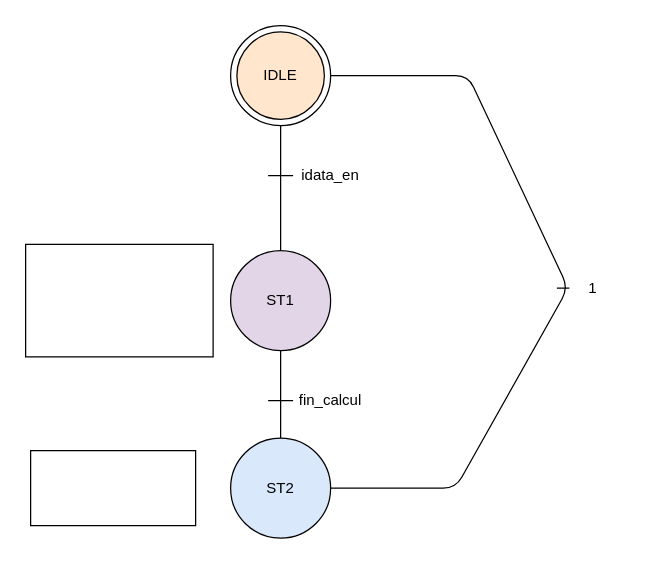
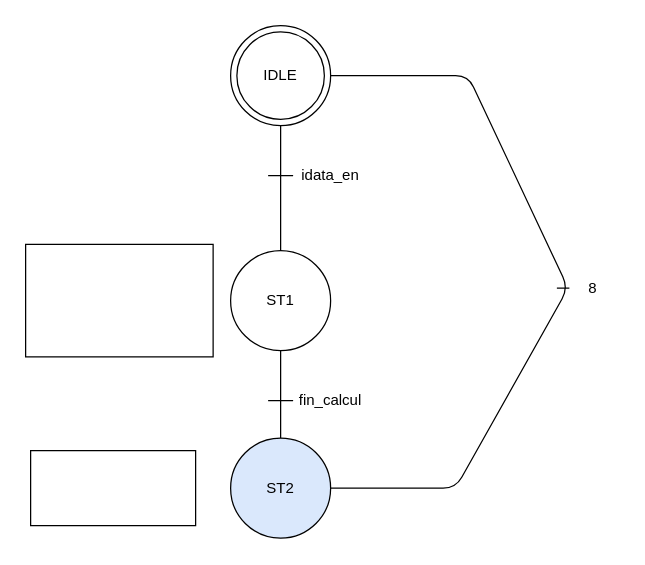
  <mxCell id="0" />
  <mxCell id="1" parent="0" />
  <mxCell id="2" value="" style="rounded=0;whiteSpace=wrap;html=1;fillColor=none;" parent="1" vertex="1"><mxGeometry x="24" y="360" width="132" height="60" as="geometry" /></mxCell>
- <mxCell id="3" value="ST1" style="ellipse;whiteSpace=wrap;html=1;aspect=fixed;fillColor=#e1d5e7;" parent="1" vertex="1"><mxGeometry x="184" y="200" width="80" height="80" as="geometry" /></mxCell>
+ <mxCell id="3" value="ST1" style="ellipse;whiteSpace=wrap;html=1;aspect=fixed;" parent="1" vertex="1"><mxGeometry x="184" y="200" width="80" height="80" as="geometry" /></mxCell>
  <mxCell id="4" value="" style="endArrow=none;html=1;entryX=0.5;entryY=1;entryDx=0;entryDy=0;" parent="1" edge="1"><mxGeometry width="50" height="50" relative="1" as="geometry"><mxPoint x="224" y="200" as="sourcePoint" /><mxPoint x="224" y="100" as="targetPoint" /></mxGeometry></mxCell>
  <mxCell id="5" value="" style="endArrow=none;html=1;exitX=1;exitY=0.5;exitDx=0;exitDy=0;entryX=1;entryY=0.5;entryDx=0;entryDy=0;" parent="1" edge="1"><mxGeometry width="50" height="50" relative="1" as="geometry"><mxPoint x="264" y="390" as="sourcePoint" /><mxPoint x="264" y="60" as="targetPoint" /><Array as="points"><mxPoint x="364" y="390" /><mxPoint x="454" y="230" /><mxPoint x="374" y="60" /></Array></mxGeometry></mxCell>
  <mxCell id="6" value="idata_en" style="text;html=1;strokeColor=none;fillColor=none;align=center;verticalAlign=middle;whiteSpace=wrap;rounded=0;" parent="1" vertex="1"><mxGeometry x="244" y="130" width="40" height="20" as="geometry" /></mxCell>
  <mxCell id="7" value="" style="endArrow=none;html=1;" parent="1" edge="1"><mxGeometry width="50" height="50" relative="1" as="geometry"><mxPoint x="214" y="140" as="sourcePoint" /><mxPoint x="234" y="140" as="targetPoint" /></mxGeometry></mxCell>
  <mxCell id="8" value="" style="endArrow=none;html=1;" parent="1" edge="1"><mxGeometry width="50" height="50" relative="1" as="geometry"><mxPoint x="445" y="230" as="sourcePoint" /><mxPoint x="455" y="230" as="targetPoint" /></mxGeometry></mxCell>
  <mxCell id="9" value="" style="rounded=0;whiteSpace=wrap;html=1;fillColor=none;" parent="1" vertex="1"><mxGeometry x="20" y="195" width="150" height="90" as="geometry" /></mxCell>
  <mxCell id="10" value="" style="endArrow=none;html=1;entryX=0.5;entryY=1;entryDx=0;entryDy=0;exitX=0.5;exitY=0;exitDx=0;exitDy=0;" parent="1" target="3" edge="1"><mxGeometry width="50" height="50" relative="1" as="geometry"><mxPoint x="224" y="350" as="sourcePoint" /><mxPoint x="394" y="300" as="targetPoint" /></mxGeometry></mxCell>
  <mxCell id="11" value="fin_calcul" style="text;html=1;strokeColor=none;fillColor=none;align=center;verticalAlign=middle;whiteSpace=wrap;rounded=0;" parent="1" vertex="1"><mxGeometry x="244" y="310" width="40" height="20" as="geometry" /></mxCell>
  <mxCell id="12" value="" style="endArrow=none;html=1;" parent="1" edge="1"><mxGeometry width="50" height="50" relative="1" as="geometry"><mxPoint x="214" y="320" as="sourcePoint" /><mxPoint x="234" y="320" as="targetPoint" /></mxGeometry></mxCell>
- <mxCell id="13" value="1" style="text;html=1;strokeColor=none;fillColor=none;align=center;verticalAlign=middle;whiteSpace=wrap;rounded=0;" parent="1" vertex="1"><mxGeometry x="454" y="220" width="40" height="20" as="geometry" /></mxCell>
+ <mxCell id="13" value="8" style="text;html=1;strokeColor=none;fillColor=none;align=center;verticalAlign=middle;whiteSpace=wrap;rounded=0;" parent="1" vertex="1"><mxGeometry x="454" y="220" width="40" height="20" as="geometry" /></mxCell>
  <mxCell id="14" value="ST2" style="ellipse;whiteSpace=wrap;html=1;aspect=fixed;fillColor=#dae8fc;" parent="1" vertex="1"><mxGeometry x="184" y="350" width="80" height="80" as="geometry" /></mxCell>
  <mxCell id="15" value="" style="ellipse;whiteSpace=wrap;html=1;aspect=fixed;" vertex="1" parent="1"><mxGeometry x="184" y="20" width="80" height="80" as="geometry" /></mxCell>
- <mxCell id="16" value="IDLE" style="ellipse;whiteSpace=wrap;html=1;aspect=fixed;fillColor=#ffe6cc;" vertex="1" parent="1"><mxGeometry x="189" y="25" width="70" height="70" as="geometry" /></mxCell>
+ <mxCell id="16" value="IDLE" style="ellipse;whiteSpace=wrap;html=1;aspect=fixed;" vertex="1" parent="1"><mxGeometry x="189" y="25" width="70" height="70" as="geometry" /></mxCell>
